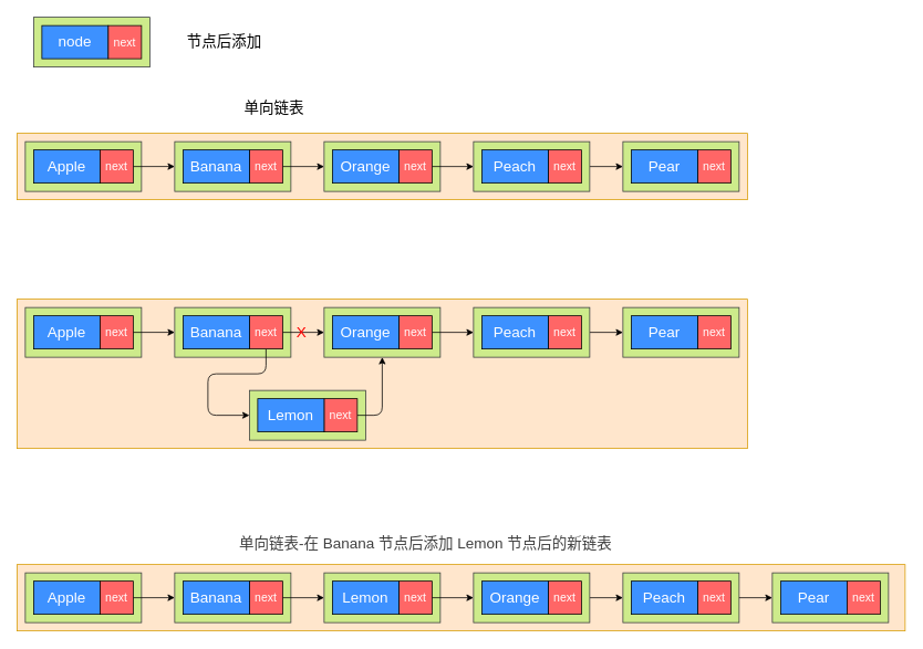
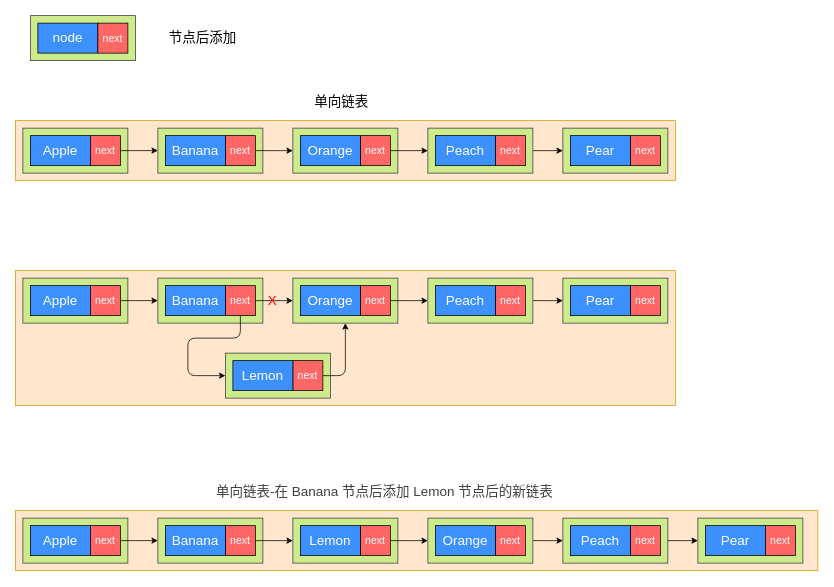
  <mxCell id="0" />
  <mxCell id="1" parent="0" />
  <mxCell id="2" value="" style="rounded=0;whiteSpace=wrap;html=1;movable=1;resizable=1;rotatable=1;deletable=1;editable=1;locked=0;connectable=1;fillColor=#ffe6cc;strokeColor=#d79b00;" parent="1" vertex="1"><mxGeometry x="20" y="160" width="880" height="80" as="geometry" /></mxCell>
- <mxCell id="3" value="&lt;span style=&quot;font-size: 18px;&quot;&gt;单向链表&lt;/span&gt;" style="text;html=1;align=center;verticalAlign=middle;whiteSpace=wrap;rounded=0;" parent="1" vertex="1"><mxGeometry x="275" y="115" width="110" height="30" as="geometry" /></mxCell>
+ <mxCell id="3" value="&lt;span style=&quot;font-size: 18px;&quot;&gt;单向链表&lt;/span&gt;" style="text;html=1;align=center;verticalAlign=middle;whiteSpace=wrap;rounded=0;" parent="1" vertex="1"><mxGeometry x="400" y="120" width="110" height="30" as="geometry" /></mxCell>
  <mxCell id="4" value="&lt;span style=&quot;font-size: 18px;&quot;&gt;节点后添加&lt;/span&gt;" style="text;html=1;align=center;verticalAlign=middle;whiteSpace=wrap;rounded=0;" parent="1" vertex="1"><mxGeometry x="190" y="35" width="160" height="30" as="geometry" /></mxCell>
  <mxCell id="5" value="" style="rounded=0;whiteSpace=wrap;html=1;fillColor=#cdeb8b;strokeColor=#36393d;" parent="1" vertex="1"><mxGeometry x="30" y="170" width="140" height="60" as="geometry" /></mxCell>
  <mxCell id="6" value="&lt;font style=&quot;color: light-dark(rgb(255, 255, 255), rgb(237, 237, 237)); font-size: 18px;&quot;&gt;Apple&lt;/font&gt;" style="rounded=0;whiteSpace=wrap;html=1;fillColor=light-dark(#3d91ff, #ededed);" parent="1" vertex="1"><mxGeometry x="40" y="180" width="80" height="40" as="geometry" /></mxCell>
  <mxCell id="7" style="edgeStyle=none;html=1;exitX=1;exitY=0.5;exitDx=0;exitDy=0;" parent="1" source="8" edge="1"><mxGeometry relative="1" as="geometry"><mxPoint x="210" y="199.96" as="targetPoint" /></mxGeometry></mxCell>
  <mxCell id="8" value="&lt;font style=&quot;color: light-dark(rgb(255, 255, 255), rgb(237, 237, 237)); font-size: 14px;&quot;&gt;next&lt;/font&gt;" style="rounded=0;whiteSpace=wrap;html=1;fillColor=#FF6666;" parent="1" vertex="1"><mxGeometry x="120" y="180" width="40" height="40" as="geometry" /></mxCell>
  <mxCell id="9" value="" style="rounded=0;whiteSpace=wrap;html=1;fillColor=#cdeb8b;strokeColor=#36393d;" parent="1" vertex="1"><mxGeometry x="210" y="170" width="140" height="60" as="geometry" /></mxCell>
  <mxCell id="10" style="edgeStyle=none;html=1;exitX=1;exitY=0.5;exitDx=0;exitDy=0;" parent="1" source="11" edge="1"><mxGeometry relative="1" as="geometry"><mxPoint x="390" y="200" as="targetPoint" /></mxGeometry></mxCell>
  <mxCell id="11" value="&lt;font style=&quot;color: light-dark(rgb(255, 255, 255), rgb(237, 237, 237)); font-size: 14px;&quot;&gt;next&lt;/font&gt;" style="rounded=0;whiteSpace=wrap;html=1;fillColor=#FF6666;" parent="1" vertex="1"><mxGeometry x="300" y="180" width="40" height="40" as="geometry" /></mxCell>
  <mxCell id="12" value="&lt;font style=&quot;color: light-dark(rgb(255, 255, 255), rgb(237, 237, 237)); font-size: 18px;&quot;&gt;Banana&lt;/font&gt;" style="rounded=0;whiteSpace=wrap;html=1;fillColor=light-dark(#3d91ff, #ededed);" parent="1" vertex="1"><mxGeometry x="220" y="180" width="80" height="40" as="geometry" /></mxCell>
  <mxCell id="13" value="" style="rounded=0;whiteSpace=wrap;html=1;fillColor=#cdeb8b;strokeColor=#36393d;" parent="1" vertex="1"><mxGeometry x="390" y="170" width="140" height="60" as="geometry" /></mxCell>
  <mxCell id="14" style="edgeStyle=none;html=1;exitX=1;exitY=0.5;exitDx=0;exitDy=0;" parent="1" source="15" edge="1"><mxGeometry relative="1" as="geometry"><mxPoint x="570" y="200" as="targetPoint" /></mxGeometry></mxCell>
  <mxCell id="15" value="&lt;font style=&quot;color: light-dark(rgb(255, 255, 255), rgb(237, 237, 237)); font-size: 14px;&quot;&gt;next&lt;/font&gt;" style="rounded=0;whiteSpace=wrap;html=1;fillColor=#FF6666;" parent="1" vertex="1"><mxGeometry x="480" y="180" width="40" height="40" as="geometry" /></mxCell>
  <mxCell id="16" value="&lt;font style=&quot;color: light-dark(rgb(255, 255, 255), rgb(237, 237, 237)); font-size: 18px;&quot;&gt;Orange&lt;/font&gt;" style="rounded=0;whiteSpace=wrap;html=1;fillColor=light-dark(#3d91ff, #ededed);" parent="1" vertex="1"><mxGeometry x="400" y="180" width="80" height="40" as="geometry" /></mxCell>
  <mxCell id="17" style="edgeStyle=none;html=1;exitX=1;exitY=0.5;exitDx=0;exitDy=0;" parent="1" source="18" edge="1"><mxGeometry relative="1" as="geometry"><mxPoint x="750" y="200" as="targetPoint" /></mxGeometry></mxCell>
  <mxCell id="18" value="" style="rounded=0;whiteSpace=wrap;html=1;fillColor=#cdeb8b;strokeColor=#36393d;" parent="1" vertex="1"><mxGeometry x="570" y="170" width="140" height="60" as="geometry" /></mxCell>
  <mxCell id="19" value="&lt;font style=&quot;color: light-dark(rgb(255, 255, 255), rgb(237, 237, 237)); font-size: 14px;&quot;&gt;next&lt;/font&gt;" style="rounded=0;whiteSpace=wrap;html=1;fillColor=#FF6666;" parent="1" vertex="1"><mxGeometry x="660" y="180" width="40" height="40" as="geometry" /></mxCell>
  <mxCell id="20" value="&lt;font style=&quot;color: light-dark(rgb(255, 255, 255), rgb(237, 237, 237)); font-size: 18px;&quot;&gt;Peach&lt;/font&gt;" style="rounded=0;whiteSpace=wrap;html=1;fillColor=light-dark(#3d91ff, #ededed);" parent="1" vertex="1"><mxGeometry x="580" y="180" width="80" height="40" as="geometry" /></mxCell>
  <mxCell id="21" value="" style="rounded=0;whiteSpace=wrap;html=1;fillColor=#cdeb8b;strokeColor=#36393d;" parent="1" vertex="1"><mxGeometry x="750" y="170" width="140" height="60" as="geometry" /></mxCell>
  <mxCell id="22" value="&lt;font style=&quot;color: light-dark(rgb(255, 255, 255), rgb(237, 237, 237)); font-size: 14px;&quot;&gt;next&lt;/font&gt;" style="rounded=0;whiteSpace=wrap;html=1;fillColor=#FF6666;" parent="1" vertex="1"><mxGeometry x="840" y="180" width="40" height="40" as="geometry" /></mxCell>
  <mxCell id="23" value="&lt;font style=&quot;color: light-dark(rgb(255, 255, 255), rgb(237, 237, 237)); font-size: 18px;&quot;&gt;Pear&lt;/font&gt;" style="rounded=0;whiteSpace=wrap;html=1;fillColor=light-dark(#3d91ff, #ededed);" parent="1" vertex="1"><mxGeometry x="760" y="180" width="80" height="40" as="geometry" /></mxCell>
  <mxCell id="24" value="" style="rounded=0;whiteSpace=wrap;html=1;fillColor=#cdeb8b;strokeColor=#36393d;" parent="1" vertex="1"><mxGeometry x="40" y="20" width="140" height="60" as="geometry" /></mxCell>
  <mxCell id="25" value="&lt;font style=&quot;color: light-dark(rgb(255, 255, 255), rgb(237, 237, 237)); font-size: 18px;&quot;&gt;node&lt;/font&gt;" style="rounded=0;whiteSpace=wrap;html=1;fillColor=light-dark(#3d91ff, #ededed);" parent="1" vertex="1"><mxGeometry x="50" y="30" width="80" height="40" as="geometry" /></mxCell>
  <mxCell id="26" value="&lt;font style=&quot;color: light-dark(rgb(255, 255, 255), rgb(237, 237, 237)); font-size: 14px;&quot;&gt;next&lt;/font&gt;" style="rounded=0;whiteSpace=wrap;html=1;fillColor=#FF6666;" parent="1" vertex="1"><mxGeometry x="130" y="30" width="40" height="40" as="geometry" /></mxCell>
  <mxCell id="27" value="" style="rounded=0;whiteSpace=wrap;html=1;movable=1;resizable=1;rotatable=1;deletable=1;editable=1;locked=0;connectable=1;fillColor=#ffe6cc;strokeColor=#d79b00;" vertex="1" parent="1"><mxGeometry x="20" y="360" width="880" height="180" as="geometry" /></mxCell>
  <mxCell id="28" value="" style="rounded=0;whiteSpace=wrap;html=1;fillColor=#cdeb8b;strokeColor=#36393d;" vertex="1" parent="1"><mxGeometry x="30" y="370" width="140" height="60" as="geometry" /></mxCell>
  <mxCell id="29" value="&lt;font style=&quot;color: light-dark(rgb(255, 255, 255), rgb(237, 237, 237)); font-size: 18px;&quot;&gt;Apple&lt;/font&gt;" style="rounded=0;whiteSpace=wrap;html=1;fillColor=light-dark(#3d91ff, #ededed);" vertex="1" parent="1"><mxGeometry x="40" y="380" width="80" height="40" as="geometry" /></mxCell>
  <mxCell id="30" style="edgeStyle=none;html=1;exitX=1;exitY=0.5;exitDx=0;exitDy=0;" edge="1" source="31" parent="1"><mxGeometry relative="1" as="geometry"><mxPoint x="210" y="399.96" as="targetPoint" /></mxGeometry></mxCell>
  <mxCell id="31" value="&lt;font style=&quot;color: light-dark(rgb(255, 255, 255), rgb(237, 237, 237)); font-size: 14px;&quot;&gt;next&lt;/font&gt;" style="rounded=0;whiteSpace=wrap;html=1;fillColor=#FF6666;" vertex="1" parent="1"><mxGeometry x="120" y="380" width="40" height="40" as="geometry" /></mxCell>
  <mxCell id="32" value="" style="rounded=0;whiteSpace=wrap;html=1;fillColor=#cdeb8b;strokeColor=#36393d;" vertex="1" parent="1"><mxGeometry x="210" y="370" width="140" height="60" as="geometry" /></mxCell>
  <mxCell id="33" style="edgeStyle=none;html=1;exitX=1;exitY=0.5;exitDx=0;exitDy=0;" edge="1" source="35" parent="1"><mxGeometry relative="1" as="geometry"><mxPoint x="390" y="400" as="targetPoint" /></mxGeometry></mxCell>
  <mxCell id="34" style="edgeStyle=orthogonalEdgeStyle;html=1;exitX=0.5;exitY=1;exitDx=0;exitDy=0;entryX=0;entryY=0.5;entryDx=0;entryDy=0;" edge="1" parent="1" source="35" target="48"><mxGeometry relative="1" as="geometry"><Array as="points"><mxPoint x="320" y="450" /><mxPoint x="250" y="450" /><mxPoint x="250" y="500" /></Array></mxGeometry></mxCell>
  <mxCell id="35" value="&lt;font style=&quot;color: light-dark(rgb(255, 255, 255), rgb(237, 237, 237)); font-size: 14px;&quot;&gt;next&lt;/font&gt;" style="rounded=0;whiteSpace=wrap;html=1;fillColor=#FF6666;" vertex="1" parent="1"><mxGeometry x="300" y="380" width="40" height="40" as="geometry" /></mxCell>
  <mxCell id="36" value="&lt;font style=&quot;color: light-dark(rgb(255, 255, 255), rgb(237, 237, 237)); font-size: 18px;&quot;&gt;Banana&lt;/font&gt;" style="rounded=0;whiteSpace=wrap;html=1;fillColor=light-dark(#3d91ff, #ededed);" vertex="1" parent="1"><mxGeometry x="220" y="380" width="80" height="40" as="geometry" /></mxCell>
  <mxCell id="37" value="" style="rounded=0;whiteSpace=wrap;html=1;fillColor=#cdeb8b;strokeColor=#36393d;" vertex="1" parent="1"><mxGeometry x="390" y="370" width="140" height="60" as="geometry" /></mxCell>
  <mxCell id="38" style="edgeStyle=none;html=1;exitX=1;exitY=0.5;exitDx=0;exitDy=0;" edge="1" source="39" parent="1"><mxGeometry relative="1" as="geometry"><mxPoint x="570" y="400" as="targetPoint" /></mxGeometry></mxCell>
  <mxCell id="39" value="&lt;font style=&quot;color: light-dark(rgb(255, 255, 255), rgb(237, 237, 237)); font-size: 14px;&quot;&gt;next&lt;/font&gt;" style="rounded=0;whiteSpace=wrap;html=1;fillColor=#FF6666;" vertex="1" parent="1"><mxGeometry x="480" y="380" width="40" height="40" as="geometry" /></mxCell>
  <mxCell id="40" value="&lt;font style=&quot;color: light-dark(rgb(255, 255, 255), rgb(237, 237, 237)); font-size: 18px;&quot;&gt;Orange&lt;/font&gt;" style="rounded=0;whiteSpace=wrap;html=1;fillColor=light-dark(#3d91ff, #ededed);" vertex="1" parent="1"><mxGeometry x="400" y="380" width="80" height="40" as="geometry" /></mxCell>
  <mxCell id="41" style="edgeStyle=none;html=1;exitX=1;exitY=0.5;exitDx=0;exitDy=0;" edge="1" source="42" parent="1"><mxGeometry relative="1" as="geometry"><mxPoint x="750" y="400" as="targetPoint" /></mxGeometry></mxCell>
  <mxCell id="42" value="" style="rounded=0;whiteSpace=wrap;html=1;fillColor=#cdeb8b;strokeColor=#36393d;" vertex="1" parent="1"><mxGeometry x="570" y="370" width="140" height="60" as="geometry" /></mxCell>
  <mxCell id="43" value="&lt;font style=&quot;color: light-dark(rgb(255, 255, 255), rgb(237, 237, 237)); font-size: 14px;&quot;&gt;next&lt;/font&gt;" style="rounded=0;whiteSpace=wrap;html=1;fillColor=#FF6666;" vertex="1" parent="1"><mxGeometry x="660" y="380" width="40" height="40" as="geometry" /></mxCell>
  <mxCell id="44" value="&lt;font style=&quot;color: light-dark(rgb(255, 255, 255), rgb(237, 237, 237)); font-size: 18px;&quot;&gt;Peach&lt;/font&gt;" style="rounded=0;whiteSpace=wrap;html=1;fillColor=light-dark(#3d91ff, #ededed);" vertex="1" parent="1"><mxGeometry x="580" y="380" width="80" height="40" as="geometry" /></mxCell>
  <mxCell id="45" value="" style="rounded=0;whiteSpace=wrap;html=1;fillColor=#cdeb8b;strokeColor=#36393d;" vertex="1" parent="1"><mxGeometry x="750" y="370" width="140" height="60" as="geometry" /></mxCell>
  <mxCell id="46" value="&lt;font style=&quot;color: light-dark(rgb(255, 255, 255), rgb(237, 237, 237)); font-size: 14px;&quot;&gt;next&lt;/font&gt;" style="rounded=0;whiteSpace=wrap;html=1;fillColor=#FF6666;" vertex="1" parent="1"><mxGeometry x="840" y="380" width="40" height="40" as="geometry" /></mxCell>
  <mxCell id="47" value="&lt;font style=&quot;color: light-dark(rgb(255, 255, 255), rgb(237, 237, 237)); font-size: 18px;&quot;&gt;Pear&lt;/font&gt;" style="rounded=0;whiteSpace=wrap;html=1;fillColor=light-dark(#3d91ff, #ededed);" vertex="1" parent="1"><mxGeometry x="760" y="380" width="80" height="40" as="geometry" /></mxCell>
  <mxCell id="48" value="" style="rounded=0;whiteSpace=wrap;html=1;fillColor=#cdeb8b;strokeColor=#36393d;" vertex="1" parent="1"><mxGeometry x="300" y="470" width="140" height="60" as="geometry" /></mxCell>
  <mxCell id="49" style="edgeStyle=orthogonalEdgeStyle;html=1;exitX=1;exitY=0.5;exitDx=0;exitDy=0;" edge="1" parent="1" source="50" target="37"><mxGeometry relative="1" as="geometry" /></mxCell>
  <mxCell id="50" value="&lt;font style=&quot;color: light-dark(rgb(255, 255, 255), rgb(237, 237, 237)); font-size: 14px;&quot;&gt;next&lt;/font&gt;" style="rounded=0;whiteSpace=wrap;html=1;fillColor=#FF6666;" vertex="1" parent="1"><mxGeometry x="390" y="480" width="40" height="40" as="geometry" /></mxCell>
  <mxCell id="51" value="&lt;font style=&quot;color: light-dark(rgb(255, 255, 255), rgb(237, 237, 237)); font-size: 18px;&quot;&gt;Lemon&lt;/font&gt;" style="rounded=0;whiteSpace=wrap;html=1;fillColor=light-dark(#3d91ff, #ededed);" vertex="1" parent="1"><mxGeometry x="310" y="480" width="80" height="40" as="geometry" /></mxCell>
  <mxCell id="52" value="&lt;font style=&quot;font-size: 18px; color: rgb(255, 0, 0);&quot;&gt;X&lt;/font&gt;" style="text;html=1;align=center;verticalAlign=middle;whiteSpace=wrap;rounded=0;opacity=0;" parent="1" vertex="1"><mxGeometry x="347.5" y="385" width="30" height="30" as="geometry" /></mxCell>
  <mxCell id="53" value="" style="rounded=0;whiteSpace=wrap;html=1;movable=1;resizable=1;rotatable=1;deletable=1;editable=1;locked=0;connectable=1;fillColor=#ffe6cc;strokeColor=#d79b00;" vertex="1" parent="1"><mxGeometry x="20" y="680" width="1070" height="80" as="geometry" /></mxCell>
  <mxCell id="54" value="&lt;span style=&quot;color: rgb(63, 63, 63); font-size: 18px;&quot;&gt;单向链表-在 Banana 节点后添加 Lemon 节点后的新链表&lt;/span&gt;" style="text;html=1;align=center;verticalAlign=middle;whiteSpace=wrap;rounded=0;" vertex="1" parent="1"><mxGeometry x="275" y="640" width="475" height="30" as="geometry" /></mxCell>
  <mxCell id="55" value="" style="rounded=0;whiteSpace=wrap;html=1;fillColor=#cdeb8b;strokeColor=#36393d;" vertex="1" parent="1"><mxGeometry x="30" y="690" width="140" height="60" as="geometry" /></mxCell>
  <mxCell id="56" value="&lt;font style=&quot;color: light-dark(rgb(255, 255, 255), rgb(237, 237, 237)); font-size: 18px;&quot;&gt;Apple&lt;/font&gt;" style="rounded=0;whiteSpace=wrap;html=1;fillColor=light-dark(#3d91ff, #ededed);" vertex="1" parent="1"><mxGeometry x="40" y="700" width="80" height="40" as="geometry" /></mxCell>
  <mxCell id="57" style="edgeStyle=none;html=1;exitX=1;exitY=0.5;exitDx=0;exitDy=0;" edge="1" source="58" parent="1"><mxGeometry relative="1" as="geometry"><mxPoint x="210" y="719.96" as="targetPoint" /></mxGeometry></mxCell>
  <mxCell id="58" value="&lt;font style=&quot;color: light-dark(rgb(255, 255, 255), rgb(237, 237, 237)); font-size: 14px;&quot;&gt;next&lt;/font&gt;" style="rounded=0;whiteSpace=wrap;html=1;fillColor=#FF6666;" vertex="1" parent="1"><mxGeometry x="120" y="700" width="40" height="40" as="geometry" /></mxCell>
  <mxCell id="59" value="" style="rounded=0;whiteSpace=wrap;html=1;fillColor=#cdeb8b;strokeColor=#36393d;" vertex="1" parent="1"><mxGeometry x="210" y="690" width="140" height="60" as="geometry" /></mxCell>
  <mxCell id="60" style="edgeStyle=none;html=1;exitX=1;exitY=0.5;exitDx=0;exitDy=0;" edge="1" source="61" parent="1"><mxGeometry relative="1" as="geometry"><mxPoint x="390" y="720" as="targetPoint" /></mxGeometry></mxCell>
  <mxCell id="61" value="&lt;font style=&quot;color: light-dark(rgb(255, 255, 255), rgb(237, 237, 237)); font-size: 14px;&quot;&gt;next&lt;/font&gt;" style="rounded=0;whiteSpace=wrap;html=1;fillColor=#FF6666;" vertex="1" parent="1"><mxGeometry x="300" y="700" width="40" height="40" as="geometry" /></mxCell>
  <mxCell id="62" value="&lt;font style=&quot;color: light-dark(rgb(255, 255, 255), rgb(237, 237, 237)); font-size: 18px;&quot;&gt;Banana&lt;/font&gt;" style="rounded=0;whiteSpace=wrap;html=1;fillColor=light-dark(#3d91ff, #ededed);" vertex="1" parent="1"><mxGeometry x="220" y="700" width="80" height="40" as="geometry" /></mxCell>
  <mxCell id="63" value="" style="rounded=0;whiteSpace=wrap;html=1;fillColor=#cdeb8b;strokeColor=#36393d;" vertex="1" parent="1"><mxGeometry x="390" y="690" width="140" height="60" as="geometry" /></mxCell>
  <mxCell id="64" style="edgeStyle=none;html=1;exitX=1;exitY=0.5;exitDx=0;exitDy=0;" edge="1" source="65" parent="1"><mxGeometry relative="1" as="geometry"><mxPoint x="570" y="720" as="targetPoint" /></mxGeometry></mxCell>
  <mxCell id="65" value="&lt;font style=&quot;color: light-dark(rgb(255, 255, 255), rgb(237, 237, 237)); font-size: 14px;&quot;&gt;next&lt;/font&gt;" style="rounded=0;whiteSpace=wrap;html=1;fillColor=#FF6666;" vertex="1" parent="1"><mxGeometry x="480" y="700" width="40" height="40" as="geometry" /></mxCell>
  <mxCell id="66" value="&lt;font style=&quot;color: light-dark(rgb(255, 255, 255), rgb(237, 237, 237)); font-size: 18px;&quot;&gt;Lemon&lt;/font&gt;" style="rounded=0;whiteSpace=wrap;html=1;fillColor=light-dark(#3d91ff, #ededed);" vertex="1" parent="1"><mxGeometry x="400" y="700" width="80" height="40" as="geometry" /></mxCell>
  <mxCell id="67" style="edgeStyle=none;html=1;exitX=1;exitY=0.5;exitDx=0;exitDy=0;" edge="1" source="68" parent="1"><mxGeometry relative="1" as="geometry"><mxPoint x="750" y="720" as="targetPoint" /></mxGeometry></mxCell>
  <mxCell id="68" value="" style="rounded=0;whiteSpace=wrap;html=1;fillColor=#cdeb8b;strokeColor=#36393d;" vertex="1" parent="1"><mxGeometry x="570" y="690" width="140" height="60" as="geometry" /></mxCell>
  <mxCell id="69" value="&lt;font style=&quot;color: light-dark(rgb(255, 255, 255), rgb(237, 237, 237)); font-size: 14px;&quot;&gt;next&lt;/font&gt;" style="rounded=0;whiteSpace=wrap;html=1;fillColor=#FF6666;" vertex="1" parent="1"><mxGeometry x="660" y="700" width="40" height="40" as="geometry" /></mxCell>
  <mxCell id="70" value="&lt;font style=&quot;color: light-dark(rgb(255, 255, 255), rgb(237, 237, 237)); font-size: 18px;&quot;&gt;Orange&lt;/font&gt;" style="rounded=0;whiteSpace=wrap;html=1;fillColor=light-dark(#3d91ff, #ededed);" vertex="1" parent="1"><mxGeometry x="580" y="700" width="80" height="40" as="geometry" /></mxCell>
  <mxCell id="71" value="" style="rounded=0;whiteSpace=wrap;html=1;fillColor=#cdeb8b;strokeColor=#36393d;" vertex="1" parent="1"><mxGeometry x="750" y="690" width="140" height="60" as="geometry" /></mxCell>
  <mxCell id="72" value="&lt;font style=&quot;color: light-dark(rgb(255, 255, 255), rgb(237, 237, 237)); font-size: 14px;&quot;&gt;next&lt;/font&gt;" style="rounded=0;whiteSpace=wrap;html=1;fillColor=#FF6666;" vertex="1" parent="1"><mxGeometry x="840" y="700" width="40" height="40" as="geometry" /></mxCell>
  <mxCell id="73" value="&lt;font style=&quot;color: light-dark(rgb(255, 255, 255), rgb(237, 237, 237)); font-size: 18px;&quot;&gt;Peach&lt;/font&gt;" style="rounded=0;whiteSpace=wrap;html=1;fillColor=light-dark(#3d91ff, #ededed);" vertex="1" parent="1"><mxGeometry x="760" y="700" width="80" height="40" as="geometry" /></mxCell>
  <mxCell id="74" style="edgeStyle=none;html=1;exitX=1;exitY=0.5;exitDx=0;exitDy=0;" edge="1" parent="1"><mxGeometry relative="1" as="geometry"><mxPoint x="930" y="720" as="targetPoint" /><mxPoint x="890" y="720" as="sourcePoint" /></mxGeometry></mxCell>
  <mxCell id="75" value="" style="rounded=0;whiteSpace=wrap;html=1;fillColor=#cdeb8b;strokeColor=#36393d;" vertex="1" parent="1"><mxGeometry x="930" y="690" width="140" height="60" as="geometry" /></mxCell>
  <mxCell id="76" value="&lt;font style=&quot;color: light-dark(rgb(255, 255, 255), rgb(237, 237, 237)); font-size: 18px;&quot;&gt;Pear&lt;/font&gt;" style="rounded=0;whiteSpace=wrap;html=1;fillColor=light-dark(#3d91ff, #ededed);" vertex="1" parent="1"><mxGeometry x="940" y="700" width="80" height="40" as="geometry" /></mxCell>
  <mxCell id="77" value="&lt;font style=&quot;color: light-dark(rgb(255, 255, 255), rgb(237, 237, 237)); font-size: 14px;&quot;&gt;next&lt;/font&gt;" style="rounded=0;whiteSpace=wrap;html=1;fillColor=#FF6666;" vertex="1" parent="1"><mxGeometry x="1020" y="700" width="40" height="40" as="geometry" /></mxCell>
